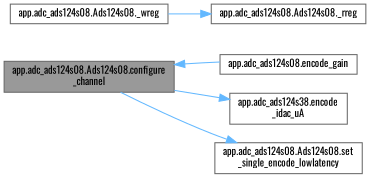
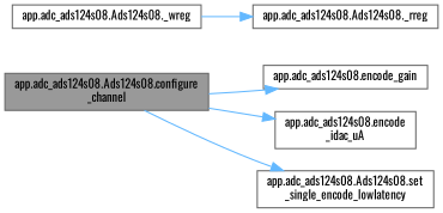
  digraph {
    fontname=Oswald
    rankdir=LR
    node [color=grey40 fillcolor=white fontname=Oswald fontsize=10 shape=box style=filled]
    edge [color=steelblue1 fontname=Oswald fontsize=10 labelfontname=Helvetica labelfontsize=10 style=solid]
    n1 [color=gray40 fillcolor=grey60 fontcolor=black height=0.2 label="app.adc_ads124s08.Ads124s08.configure\l_channel" width=0.4]
    n2 [height=0.2 label="app.adc_ads124s08.encode_gain" width=0.4]
-   n3 [height=0.2 label="app.adc_ads124s38.encode\l_idac_uA" width=0.4]
+   n3 [height=0.2 label="app.adc_ads124s08.encode\l_idac_uA" width=0.4]
    n4 [height=0.2 label="app.adc_ads124s08.Ads124s08.set\l_single_encode_lowlatency" width=0.4]
    n5 [height=0.2 label="app.adc_ads124s08.Ads124s08._rreg" width=0.4]
    n6 [height=0.2 label="app.adc_ads124s08.Ads124s08._wreg" width=0.4]
-   n2 -> n1
+   n1 -> n2
    n1 -> n3
    n1 -> n4
    n6 -> n5
  }
